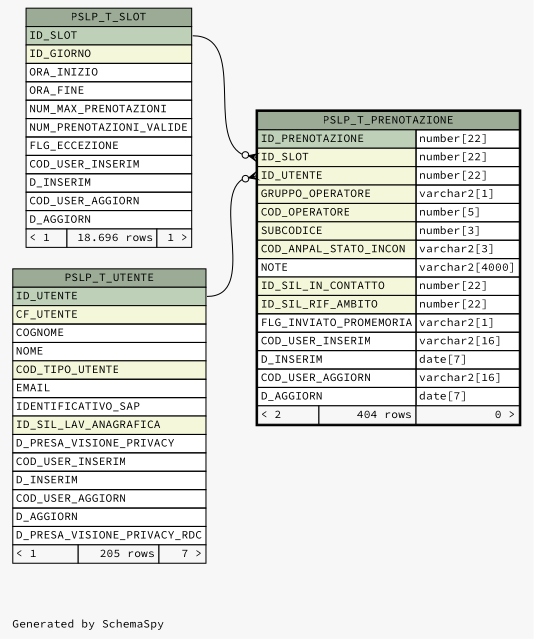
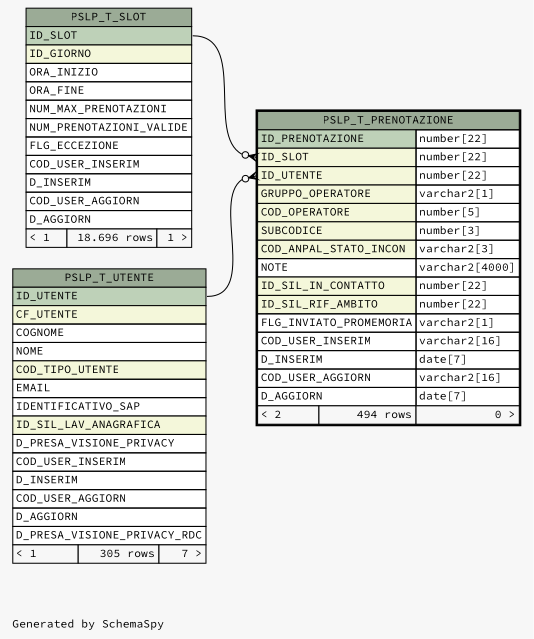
  digraph {
    bgcolor="#f7f7f7"
    fontname="Source Code Pro"
    fontsize=11
    label="\nGenerated by SchemaSpy"
    labeljust=l
    nodesep=0.18
    rankdir=RL
    ranksep=0.46
    node [fontname="Source Code Pro" fontsize=11 shape=plaintext]
    edge [arrowhead=none arrowsize=0.8 arrowtail=crowodot dir=back fontname="Source Code Pro"]
-   n1 [label=<     <TABLE BORDER="2" CELLBORDER="1" CELLSPACING="0" BGCOLOR="#ffffff">       <TR><TD COLSPAN="3" BGCOLOR="#9bab96" ALIGN="CENTER">PSLP_T_PRENOTAZIONE</TD></TR>       <TR><TD PORT="ID_PRENOTAZIONE" COLSPAN="2" BGCOLOR="#bed1b8" ALIGN="LEFT">ID_PRENOTAZIONE</TD><TD PORT="ID_PRENOTAZIONE.type" ALIGN="LEFT">number[22]</TD></TR>       <TR><TD PORT="ID_SLOT" COLSPAN="2" BGCOLOR="#f4f7da" ALIGN="LEFT">ID_SLOT</TD><TD PORT="ID_SLOT.type" ALIGN="LEFT">number[22]</TD></TR>       <TR><TD PORT="ID_UTENTE" COLSPAN="2" BGCOLOR="#f4f7da" ALIGN="LEFT">ID_UTENTE</TD><TD PORT="ID_UTENTE.type" ALIGN="LEFT">number[22]</TD></TR>       <TR><TD PORT="GRUPPO_OPERATORE" COLSPAN="2" BGCOLOR="#f4f7da" ALIGN="LEFT">GRUPPO_OPERATORE</TD><TD PORT="GRUPPO_OPERATORE.type" ALIGN="LEFT">varchar2[1]</TD></TR>       <TR><TD PORT="COD_OPERATORE" COLSPAN="2" BGCOLOR="#f4f7da" ALIGN="LEFT">COD_OPERATORE</TD><TD PORT="COD_OPERATORE.type" ALIGN="LEFT">number[5]</TD></TR>       <TR><TD PORT="SUBCODICE" COLSPAN="2" BGCOLOR="#f4f7da" ALIGN="LEFT">SUBCODICE</TD><TD PORT="SUBCODICE.type" ALIGN="LEFT">number[3]</TD></TR>       <TR><TD PORT="COD_ANPAL_STATO_INCON" COLSPAN="2" BGCOLOR="#f4f7da" ALIGN="LEFT">COD_ANPAL_STATO_INCON</TD><TD PORT="COD_ANPAL_STATO_INCON.type" ALIGN="LEFT">varchar2[3]</TD></TR>       <TR><TD PORT="NOTE" COLSPAN="2" ALIGN="LEFT">NOTE</TD><TD PORT="NOTE.type" ALIGN="LEFT">varchar2[4000]</TD></TR>       <TR><TD PORT="ID_SIL_IN_CONTATTO" COLSPAN="2" BGCOLOR="#f4f7da" ALIGN="LEFT">ID_SIL_IN_CONTATTO</TD><TD PORT="ID_SIL_IN_CONTATTO.type" ALIGN="LEFT">number[22]</TD></TR>       <TR><TD PORT="ID_SIL_RIF_AMBITO" COLSPAN="2" BGCOLOR="#f4f7da" ALIGN="LEFT">ID_SIL_RIF_AMBITO</TD><TD PORT="ID_SIL_RIF_AMBITO.type" ALIGN="LEFT">number[22]</TD></TR>       <TR><TD PORT="FLG_INVIATO_PROMEMORIA" COLSPAN="2" ALIGN="LEFT">FLG_INVIATO_PROMEMORIA</TD><TD PORT="FLG_INVIATO_PROMEMORIA.type" ALIGN="LEFT">varchar2[1]</TD></TR>       <TR><TD PORT="COD_USER_INSERIM" COLSPAN="2" ALIGN="LEFT">COD_USER_INSERIM</TD><TD PORT="COD_USER_INSERIM.type" ALIGN="LEFT">varchar2[16]</TD></TR>       <TR><TD PORT="D_INSERIM" COLSPAN="2" ALIGN="LEFT">D_INSERIM</TD><TD PORT="D_INSERIM.type" ALIGN="LEFT">date[7]</TD></TR>       <TR><TD PORT="COD_USER_AGGIORN" COLSPAN="2" ALIGN="LEFT">COD_USER_AGGIORN</TD><TD PORT="COD_USER_AGGIORN.type" ALIGN="LEFT">varchar2[16]</TD></TR>       <TR><TD PORT="D_AGGIORN" COLSPAN="2" ALIGN="LEFT">D_AGGIORN</TD><TD PORT="D_AGGIORN.type" ALIGN="LEFT">date[7]</TD></TR>       <TR><TD ALIGN="LEFT" BGCOLOR="#f7f7f7">&lt; 2</TD><TD ALIGN="RIGHT" BGCOLOR="#f7f7f7">404 rows</TD><TD ALIGN="RIGHT" BGCOLOR="#f7f7f7">0 &gt;</TD></TR>     </TABLE>>]
+   n1 [label=<     <TABLE BORDER="2" CELLBORDER="1" CELLSPACING="0" BGCOLOR="#ffffff">       <TR><TD COLSPAN="3" BGCOLOR="#9bab96" ALIGN="CENTER">PSLP_T_PRENOTAZIONE</TD></TR>       <TR><TD PORT="ID_PRENOTAZIONE" COLSPAN="2" BGCOLOR="#bed1b8" ALIGN="LEFT">ID_PRENOTAZIONE</TD><TD PORT="ID_PRENOTAZIONE.type" ALIGN="LEFT">number[22]</TD></TR>       <TR><TD PORT="ID_SLOT" COLSPAN="2" BGCOLOR="#f4f7da" ALIGN="LEFT">ID_SLOT</TD><TD PORT="ID_SLOT.type" ALIGN="LEFT">number[22]</TD></TR>       <TR><TD PORT="ID_UTENTE" COLSPAN="2" BGCOLOR="#f4f7da" ALIGN="LEFT">ID_UTENTE</TD><TD PORT="ID_UTENTE.type" ALIGN="LEFT">number[22]</TD></TR>       <TR><TD PORT="GRUPPO_OPERATORE" COLSPAN="2" BGCOLOR="#f4f7da" ALIGN="LEFT">GRUPPO_OPERATORE</TD><TD PORT="GRUPPO_OPERATORE.type" ALIGN="LEFT">varchar2[1]</TD></TR>       <TR><TD PORT="COD_OPERATORE" COLSPAN="2" BGCOLOR="#f4f7da" ALIGN="LEFT">COD_OPERATORE</TD><TD PORT="COD_OPERATORE.type" ALIGN="LEFT">number[5]</TD></TR>       <TR><TD PORT="SUBCODICE" COLSPAN="2" BGCOLOR="#f4f7da" ALIGN="LEFT">SUBCODICE</TD><TD PORT="SUBCODICE.type" ALIGN="LEFT">number[3]</TD></TR>       <TR><TD PORT="COD_ANPAL_STATO_INCON" COLSPAN="2" BGCOLOR="#f4f7da" ALIGN="LEFT">COD_ANPAL_STATO_INCON</TD><TD PORT="COD_ANPAL_STATO_INCON.type" ALIGN="LEFT">varchar2[3]</TD></TR>       <TR><TD PORT="NOTE" COLSPAN="2" ALIGN="LEFT">NOTE</TD><TD PORT="NOTE.type" ALIGN="LEFT">varchar2[4000]</TD></TR>       <TR><TD PORT="ID_SIL_IN_CONTATTO" COLSPAN="2" BGCOLOR="#f4f7da" ALIGN="LEFT">ID_SIL_IN_CONTATTO</TD><TD PORT="ID_SIL_IN_CONTATTO.type" ALIGN="LEFT">number[22]</TD></TR>       <TR><TD PORT="ID_SIL_RIF_AMBITO" COLSPAN="2" BGCOLOR="#f4f7da" ALIGN="LEFT">ID_SIL_RIF_AMBITO</TD><TD PORT="ID_SIL_RIF_AMBITO.type" ALIGN="LEFT">number[22]</TD></TR>       <TR><TD PORT="FLG_INVIATO_PROMEMORIA" COLSPAN="2" ALIGN="LEFT">FLG_INVIATO_PROMEMORIA</TD><TD PORT="FLG_INVIATO_PROMEMORIA.type" ALIGN="LEFT">varchar2[1]</TD></TR>       <TR><TD PORT="COD_USER_INSERIM" COLSPAN="2" ALIGN="LEFT">COD_USER_INSERIM</TD><TD PORT="COD_USER_INSERIM.type" ALIGN="LEFT">varchar2[16]</TD></TR>       <TR><TD PORT="D_INSERIM" COLSPAN="2" ALIGN="LEFT">D_INSERIM</TD><TD PORT="D_INSERIM.type" ALIGN="LEFT">date[7]</TD></TR>       <TR><TD PORT="COD_USER_AGGIORN" COLSPAN="2" ALIGN="LEFT">COD_USER_AGGIORN</TD><TD PORT="COD_USER_AGGIORN.type" ALIGN="LEFT">varchar2[16]</TD></TR>       <TR><TD PORT="D_AGGIORN" COLSPAN="2" ALIGN="LEFT">D_AGGIORN</TD><TD PORT="D_AGGIORN.type" ALIGN="LEFT">date[7]</TD></TR>       <TR><TD ALIGN="LEFT" BGCOLOR="#f7f7f7">&lt; 2</TD><TD ALIGN="RIGHT" BGCOLOR="#f7f7f7">494 rows</TD><TD ALIGN="RIGHT" BGCOLOR="#f7f7f7">0 &gt;</TD></TR>     </TABLE>>]
    n2 [label=<     <TABLE BORDER="0" CELLBORDER="1" CELLSPACING="0" BGCOLOR="#ffffff">       <TR><TD COLSPAN="3" BGCOLOR="#9bab96" ALIGN="CENTER">PSLP_T_SLOT</TD></TR>       <TR><TD PORT="ID_SLOT" COLSPAN="3" BGCOLOR="#bed1b8" ALIGN="LEFT">ID_SLOT</TD></TR>       <TR><TD PORT="ID_GIORNO" COLSPAN="3" BGCOLOR="#f4f7da" ALIGN="LEFT">ID_GIORNO</TD></TR>       <TR><TD PORT="ORA_INIZIO" COLSPAN="3" ALIGN="LEFT">ORA_INIZIO</TD></TR>       <TR><TD PORT="ORA_FINE" COLSPAN="3" ALIGN="LEFT">ORA_FINE</TD></TR>       <TR><TD PORT="NUM_MAX_PRENOTAZIONI" COLSPAN="3" ALIGN="LEFT">NUM_MAX_PRENOTAZIONI</TD></TR>       <TR><TD PORT="NUM_PRENOTAZIONI_VALIDE" COLSPAN="3" ALIGN="LEFT">NUM_PRENOTAZIONI_VALIDE</TD></TR>       <TR><TD PORT="FLG_ECCEZIONE" COLSPAN="3" ALIGN="LEFT">FLG_ECCEZIONE</TD></TR>       <TR><TD PORT="COD_USER_INSERIM" COLSPAN="3" ALIGN="LEFT">COD_USER_INSERIM</TD></TR>       <TR><TD PORT="D_INSERIM" COLSPAN="3" ALIGN="LEFT">D_INSERIM</TD></TR>       <TR><TD PORT="COD_USER_AGGIORN" COLSPAN="3" ALIGN="LEFT">COD_USER_AGGIORN</TD></TR>       <TR><TD PORT="D_AGGIORN" COLSPAN="3" ALIGN="LEFT">D_AGGIORN</TD></TR>       <TR><TD ALIGN="LEFT" BGCOLOR="#f7f7f7">&lt; 1</TD><TD ALIGN="RIGHT" BGCOLOR="#f7f7f7">18.696 rows</TD><TD ALIGN="RIGHT" BGCOLOR="#f7f7f7">1 &gt;</TD></TR>     </TABLE>>]
-   n3 [label=<     <TABLE BORDER="0" CELLBORDER="1" CELLSPACING="0" BGCOLOR="#ffffff">       <TR><TD COLSPAN="3" BGCOLOR="#9bab96" ALIGN="CENTER">PSLP_T_UTENTE</TD></TR>       <TR><TD PORT="ID_UTENTE" COLSPAN="3" BGCOLOR="#bed1b8" ALIGN="LEFT">ID_UTENTE</TD></TR>       <TR><TD PORT="CF_UTENTE" COLSPAN="3" BGCOLOR="#f4f7da" ALIGN="LEFT">CF_UTENTE</TD></TR>       <TR><TD PORT="COGNOME" COLSPAN="3" ALIGN="LEFT">COGNOME</TD></TR>       <TR><TD PORT="NOME" COLSPAN="3" ALIGN="LEFT">NOME</TD></TR>       <TR><TD PORT="COD_TIPO_UTENTE" COLSPAN="3" BGCOLOR="#f4f7da" ALIGN="LEFT">COD_TIPO_UTENTE</TD></TR>       <TR><TD PORT="EMAIL" COLSPAN="3" ALIGN="LEFT">EMAIL</TD></TR>       <TR><TD PORT="IDENTIFICATIVO_SAP" COLSPAN="3" ALIGN="LEFT">IDENTIFICATIVO_SAP</TD></TR>       <TR><TD PORT="ID_SIL_LAV_ANAGRAFICA" COLSPAN="3" BGCOLOR="#f4f7da" ALIGN="LEFT">ID_SIL_LAV_ANAGRAFICA</TD></TR>       <TR><TD PORT="D_PRESA_VISIONE_PRIVACY" COLSPAN="3" ALIGN="LEFT">D_PRESA_VISIONE_PRIVACY</TD></TR>       <TR><TD PORT="COD_USER_INSERIM" COLSPAN="3" ALIGN="LEFT">COD_USER_INSERIM</TD></TR>       <TR><TD PORT="D_INSERIM" COLSPAN="3" ALIGN="LEFT">D_INSERIM</TD></TR>       <TR><TD PORT="COD_USER_AGGIORN" COLSPAN="3" ALIGN="LEFT">COD_USER_AGGIORN</TD></TR>       <TR><TD PORT="D_AGGIORN" COLSPAN="3" ALIGN="LEFT">D_AGGIORN</TD></TR>       <TR><TD PORT="D_PRESA_VISIONE_PRIVACY_RDC" COLSPAN="3" ALIGN="LEFT">D_PRESA_VISIONE_PRIVACY_RDC</TD></TR>       <TR><TD ALIGN="LEFT" BGCOLOR="#f7f7f7">&lt; 1</TD><TD ALIGN="RIGHT" BGCOLOR="#f7f7f7">205 rows</TD><TD ALIGN="RIGHT" BGCOLOR="#f7f7f7">7 &gt;</TD></TR>     </TABLE>>]
+   n3 [label=<     <TABLE BORDER="0" CELLBORDER="1" CELLSPACING="0" BGCOLOR="#ffffff">       <TR><TD COLSPAN="3" BGCOLOR="#9bab96" ALIGN="CENTER">PSLP_T_UTENTE</TD></TR>       <TR><TD PORT="ID_UTENTE" COLSPAN="3" BGCOLOR="#bed1b8" ALIGN="LEFT">ID_UTENTE</TD></TR>       <TR><TD PORT="CF_UTENTE" COLSPAN="3" BGCOLOR="#f4f7da" ALIGN="LEFT">CF_UTENTE</TD></TR>       <TR><TD PORT="COGNOME" COLSPAN="3" ALIGN="LEFT">COGNOME</TD></TR>       <TR><TD PORT="NOME" COLSPAN="3" ALIGN="LEFT">NOME</TD></TR>       <TR><TD PORT="COD_TIPO_UTENTE" COLSPAN="3" BGCOLOR="#f4f7da" ALIGN="LEFT">COD_TIPO_UTENTE</TD></TR>       <TR><TD PORT="EMAIL" COLSPAN="3" ALIGN="LEFT">EMAIL</TD></TR>       <TR><TD PORT="IDENTIFICATIVO_SAP" COLSPAN="3" ALIGN="LEFT">IDENTIFICATIVO_SAP</TD></TR>       <TR><TD PORT="ID_SIL_LAV_ANAGRAFICA" COLSPAN="3" BGCOLOR="#f4f7da" ALIGN="LEFT">ID_SIL_LAV_ANAGRAFICA</TD></TR>       <TR><TD PORT="D_PRESA_VISIONE_PRIVACY" COLSPAN="3" ALIGN="LEFT">D_PRESA_VISIONE_PRIVACY</TD></TR>       <TR><TD PORT="COD_USER_INSERIM" COLSPAN="3" ALIGN="LEFT">COD_USER_INSERIM</TD></TR>       <TR><TD PORT="D_INSERIM" COLSPAN="3" ALIGN="LEFT">D_INSERIM</TD></TR>       <TR><TD PORT="COD_USER_AGGIORN" COLSPAN="3" ALIGN="LEFT">COD_USER_AGGIORN</TD></TR>       <TR><TD PORT="D_AGGIORN" COLSPAN="3" ALIGN="LEFT">D_AGGIORN</TD></TR>       <TR><TD PORT="D_PRESA_VISIONE_PRIVACY_RDC" COLSPAN="3" ALIGN="LEFT">D_PRESA_VISIONE_PRIVACY_RDC</TD></TR>       <TR><TD ALIGN="LEFT" BGCOLOR="#f7f7f7">&lt; 1</TD><TD ALIGN="RIGHT" BGCOLOR="#f7f7f7">305 rows</TD><TD ALIGN="RIGHT" BGCOLOR="#f7f7f7">7 &gt;</TD></TR>     </TABLE>>]
    n1 -> n2 [headport="ID_SLOT:e" tailport="ID_SLOT:w"]
    n1 -> n3 [headport="ID_UTENTE:e" tailport="ID_UTENTE:w"]
  }
